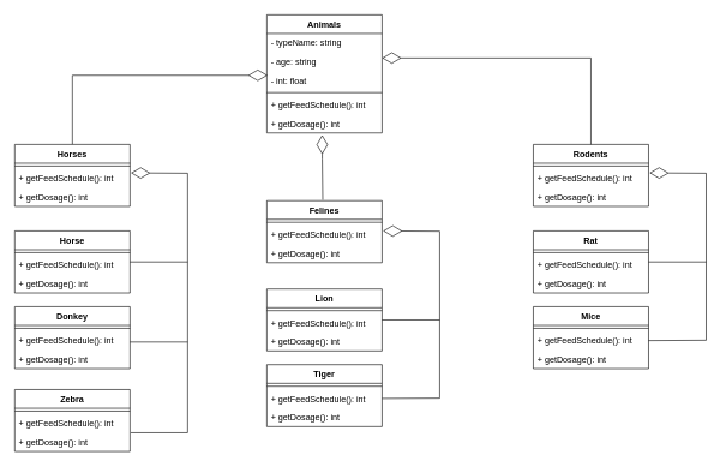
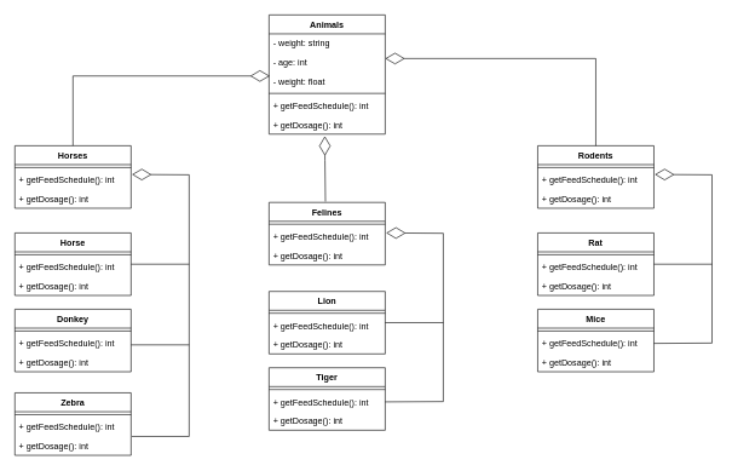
  <mxCell id="0" />
  <mxCell id="1" parent="0" />
  <mxCell id="2" value="Animals" style="swimlane;fontStyle=1;align=center;verticalAlign=top;childLayout=stackLayout;horizontal=1;startSize=26;horizontalStack=0;resizeParent=1;resizeParentMax=0;resizeLast=0;collapsible=1;marginBottom=0;" vertex="1" parent="1"><mxGeometry x="370" y="20" width="160" height="164" as="geometry" /></mxCell>
- <mxCell id="3" value="- typeName: string" style="text;strokeColor=none;fillColor=none;align=left;verticalAlign=top;spacingLeft=4;spacingRight=4;overflow=hidden;rotatable=0;points=[[0,0.5],[1,0.5]];portConstraint=eastwest;" vertex="1" parent="2"><mxGeometry y="26" width="160" height="26" as="geometry" /></mxCell>
- <mxCell id="4" value="- age: string" style="text;strokeColor=none;fillColor=none;align=left;verticalAlign=top;spacingLeft=4;spacingRight=4;overflow=hidden;rotatable=0;points=[[0,0.5],[1,0.5]];portConstraint=eastwest;" vertex="1" parent="2"><mxGeometry y="52" width="160" height="26" as="geometry" /></mxCell>
- <mxCell id="5" value="- int: float" style="text;strokeColor=none;fillColor=none;align=left;verticalAlign=top;spacingLeft=4;spacingRight=4;overflow=hidden;rotatable=0;points=[[0,0.5],[1,0.5]];portConstraint=eastwest;" vertex="1" parent="2"><mxGeometry y="78" width="160" height="26" as="geometry" /></mxCell>
+ <mxCell id="3" value="- weight: string" style="text;strokeColor=none;fillColor=none;align=left;verticalAlign=top;spacingLeft=4;spacingRight=4;overflow=hidden;rotatable=0;points=[[0,0.5],[1,0.5]];portConstraint=eastwest;" vertex="1" parent="2"><mxGeometry y="26" width="160" height="26" as="geometry" /></mxCell>
+ <mxCell id="4" value="- age: int" style="text;strokeColor=none;fillColor=none;align=left;verticalAlign=top;spacingLeft=4;spacingRight=4;overflow=hidden;rotatable=0;points=[[0,0.5],[1,0.5]];portConstraint=eastwest;" vertex="1" parent="2"><mxGeometry y="52" width="160" height="26" as="geometry" /></mxCell>
+ <mxCell id="5" value="- weight: float" style="text;strokeColor=none;fillColor=none;align=left;verticalAlign=top;spacingLeft=4;spacingRight=4;overflow=hidden;rotatable=0;points=[[0,0.5],[1,0.5]];portConstraint=eastwest;" vertex="1" parent="2"><mxGeometry y="78" width="160" height="26" as="geometry" /></mxCell>
  <mxCell id="6" value="" style="line;strokeWidth=1;fillColor=none;align=left;verticalAlign=middle;spacingTop=-1;spacingLeft=3;spacingRight=3;rotatable=0;labelPosition=right;points=[];portConstraint=eastwest;strokeColor=inherit;" vertex="1" parent="2"><mxGeometry y="104" width="160" height="8" as="geometry" /></mxCell>
  <mxCell id="7" value="+ getFeedSchedule(): int&#10;" style="text;strokeColor=none;fillColor=none;align=left;verticalAlign=top;spacingLeft=4;spacingRight=4;overflow=hidden;rotatable=0;points=[[0,0.5],[1,0.5]];portConstraint=eastwest;" vertex="1" parent="2"><mxGeometry y="112" width="160" height="26" as="geometry" /></mxCell>
  <mxCell id="8" value="+ getDosage(): int&#10;" style="text;strokeColor=none;fillColor=none;align=left;verticalAlign=top;spacingLeft=4;spacingRight=4;overflow=hidden;rotatable=0;points=[[0,0.5],[1,0.5]];portConstraint=eastwest;" vertex="1" parent="2"><mxGeometry y="138" width="160" height="26" as="geometry" /></mxCell>
  <mxCell id="9" value="" style="endArrow=diamondThin;endFill=0;endSize=24;html=1;rounded=0;exitX=0.5;exitY=0;exitDx=0;exitDy=0;entryX=0.006;entryY=1.231;entryDx=0;entryDy=0;entryPerimeter=0;" edge="1" parent="1" target="4"><mxGeometry width="160" relative="1" as="geometry"><mxPoint x="100" y="200" as="sourcePoint" /><mxPoint x="190" y="120" as="targetPoint" /><Array as="points"><mxPoint x="100" y="104" /></Array></mxGeometry></mxCell>
  <mxCell id="10" value="" style="endArrow=diamondThin;endFill=0;endSize=24;html=1;rounded=0;exitX=0.548;exitY=-0.094;exitDx=0;exitDy=0;entryX=0.48;entryY=1.108;entryDx=0;entryDy=0;entryPerimeter=0;exitPerimeter=0;" edge="1" parent="1" target="8"><mxGeometry width="160" relative="1" as="geometry"><mxPoint x="447.68" y="276.804" as="sourcePoint" /><mxPoint x="480.96" y="249.006" as="targetPoint" /><Array as="points"><mxPoint x="447" y="220" /></Array></mxGeometry></mxCell>
  <mxCell id="11" value="Horses" style="swimlane;fontStyle=1;align=center;verticalAlign=top;childLayout=stackLayout;horizontal=1;startSize=26;horizontalStack=0;resizeParent=1;resizeParentMax=0;resizeLast=0;collapsible=1;marginBottom=0;" vertex="1" parent="1"><mxGeometry x="20" y="200" width="160" height="86" as="geometry" /></mxCell>
  <mxCell id="12" value="" style="line;strokeWidth=1;fillColor=none;align=left;verticalAlign=middle;spacingTop=-1;spacingLeft=3;spacingRight=3;rotatable=0;labelPosition=right;points=[];portConstraint=eastwest;strokeColor=inherit;" vertex="1" parent="11"><mxGeometry y="26" width="160" height="8" as="geometry" /></mxCell>
  <mxCell id="13" value="+ getFeedSchedule(): int&#10;" style="text;strokeColor=none;fillColor=none;align=left;verticalAlign=top;spacingLeft=4;spacingRight=4;overflow=hidden;rotatable=0;points=[[0,0.5],[1,0.5]];portConstraint=eastwest;" vertex="1" parent="11"><mxGeometry y="34" width="160" height="26" as="geometry" /></mxCell>
  <mxCell id="14" value="+ getDosage(): int&#10;" style="text;strokeColor=none;fillColor=none;align=left;verticalAlign=top;spacingLeft=4;spacingRight=4;overflow=hidden;rotatable=0;points=[[0,0.5],[1,0.5]];portConstraint=eastwest;" vertex="1" parent="11"><mxGeometry y="60" width="160" height="26" as="geometry" /></mxCell>
  <mxCell id="15" value="Felines" style="swimlane;fontStyle=1;align=center;verticalAlign=top;childLayout=stackLayout;horizontal=1;startSize=26;horizontalStack=0;resizeParent=1;resizeParentMax=0;resizeLast=0;collapsible=1;marginBottom=0;" vertex="1" parent="1"><mxGeometry x="370" y="278" width="160" height="86" as="geometry" /></mxCell>
  <mxCell id="16" value="" style="line;strokeWidth=1;fillColor=none;align=left;verticalAlign=middle;spacingTop=-1;spacingLeft=3;spacingRight=3;rotatable=0;labelPosition=right;points=[];portConstraint=eastwest;strokeColor=inherit;" vertex="1" parent="15"><mxGeometry y="26" width="160" height="8" as="geometry" /></mxCell>
  <mxCell id="17" value="+ getFeedSchedule(): int&#10;" style="text;strokeColor=none;fillColor=none;align=left;verticalAlign=top;spacingLeft=4;spacingRight=4;overflow=hidden;rotatable=0;points=[[0,0.5],[1,0.5]];portConstraint=eastwest;" vertex="1" parent="15"><mxGeometry y="34" width="160" height="26" as="geometry" /></mxCell>
  <mxCell id="18" value="+ getDosage(): int&#10;" style="text;strokeColor=none;fillColor=none;align=left;verticalAlign=top;spacingLeft=4;spacingRight=4;overflow=hidden;rotatable=0;points=[[0,0.5],[1,0.5]];portConstraint=eastwest;" vertex="1" parent="15"><mxGeometry y="60" width="160" height="26" as="geometry" /></mxCell>
  <mxCell id="19" value="Rodents" style="swimlane;fontStyle=1;align=center;verticalAlign=top;childLayout=stackLayout;horizontal=1;startSize=26;horizontalStack=0;resizeParent=1;resizeParentMax=0;resizeLast=0;collapsible=1;marginBottom=0;" vertex="1" parent="1"><mxGeometry x="740" y="200" width="160" height="86" as="geometry" /></mxCell>
  <mxCell id="20" value="" style="line;strokeWidth=1;fillColor=none;align=left;verticalAlign=middle;spacingTop=-1;spacingLeft=3;spacingRight=3;rotatable=0;labelPosition=right;points=[];portConstraint=eastwest;strokeColor=inherit;" vertex="1" parent="19"><mxGeometry y="26" width="160" height="8" as="geometry" /></mxCell>
  <mxCell id="21" value="+ getFeedSchedule(): int&#10;" style="text;strokeColor=none;fillColor=none;align=left;verticalAlign=top;spacingLeft=4;spacingRight=4;overflow=hidden;rotatable=0;points=[[0,0.5],[1,0.5]];portConstraint=eastwest;" vertex="1" parent="19"><mxGeometry y="34" width="160" height="26" as="geometry" /></mxCell>
  <mxCell id="22" value="+ getDosage(): int&#10;" style="text;strokeColor=none;fillColor=none;align=left;verticalAlign=top;spacingLeft=4;spacingRight=4;overflow=hidden;rotatable=0;points=[[0,0.5],[1,0.5]];portConstraint=eastwest;" vertex="1" parent="19"><mxGeometry y="60" width="160" height="26" as="geometry" /></mxCell>
  <mxCell id="23" value="" style="endArrow=diamondThin;endFill=0;endSize=24;html=1;rounded=0;exitX=0.5;exitY=0;exitDx=0;exitDy=0;" edge="1" parent="1" source="19"><mxGeometry width="160" relative="1" as="geometry"><mxPoint x="660" y="176" as="sourcePoint" /><mxPoint x="530" y="80" as="targetPoint" /><Array as="points"><mxPoint x="820" y="80" /></Array></mxGeometry></mxCell>
  <mxCell id="24" value="Horse" style="swimlane;fontStyle=1;align=center;verticalAlign=top;childLayout=stackLayout;horizontal=1;startSize=26;horizontalStack=0;resizeParent=1;resizeParentMax=0;resizeLast=0;collapsible=1;marginBottom=0;" vertex="1" parent="1"><mxGeometry x="20" y="320" width="160" height="86" as="geometry" /></mxCell>
  <mxCell id="25" value="" style="line;strokeWidth=1;fillColor=none;align=left;verticalAlign=middle;spacingTop=-1;spacingLeft=3;spacingRight=3;rotatable=0;labelPosition=right;points=[];portConstraint=eastwest;strokeColor=inherit;" vertex="1" parent="24"><mxGeometry y="26" width="160" height="8" as="geometry" /></mxCell>
  <mxCell id="26" value="+ getFeedSchedule(): int&#10;" style="text;strokeColor=none;fillColor=none;align=left;verticalAlign=top;spacingLeft=4;spacingRight=4;overflow=hidden;rotatable=0;points=[[0,0.5],[1,0.5]];portConstraint=eastwest;" vertex="1" parent="24"><mxGeometry y="34" width="160" height="26" as="geometry" /></mxCell>
  <mxCell id="27" value="+ getDosage(): int&#10;" style="text;strokeColor=none;fillColor=none;align=left;verticalAlign=top;spacingLeft=4;spacingRight=4;overflow=hidden;rotatable=0;points=[[0,0.5],[1,0.5]];portConstraint=eastwest;" vertex="1" parent="24"><mxGeometry y="60" width="160" height="26" as="geometry" /></mxCell>
  <mxCell id="28" value="Donkey" style="swimlane;fontStyle=1;align=center;verticalAlign=top;childLayout=stackLayout;horizontal=1;startSize=26;horizontalStack=0;resizeParent=1;resizeParentMax=0;resizeLast=0;collapsible=1;marginBottom=0;" vertex="1" parent="1"><mxGeometry x="20" y="425" width="160" height="86" as="geometry" /></mxCell>
  <mxCell id="29" value="" style="line;strokeWidth=1;fillColor=none;align=left;verticalAlign=middle;spacingTop=-1;spacingLeft=3;spacingRight=3;rotatable=0;labelPosition=right;points=[];portConstraint=eastwest;strokeColor=inherit;" vertex="1" parent="28"><mxGeometry y="26" width="160" height="8" as="geometry" /></mxCell>
  <mxCell id="30" value="+ getFeedSchedule(): int&#10;" style="text;strokeColor=none;fillColor=none;align=left;verticalAlign=top;spacingLeft=4;spacingRight=4;overflow=hidden;rotatable=0;points=[[0,0.5],[1,0.5]];portConstraint=eastwest;" vertex="1" parent="28"><mxGeometry y="34" width="160" height="26" as="geometry" /></mxCell>
  <mxCell id="31" value="+ getDosage(): int&#10;" style="text;strokeColor=none;fillColor=none;align=left;verticalAlign=top;spacingLeft=4;spacingRight=4;overflow=hidden;rotatable=0;points=[[0,0.5],[1,0.5]];portConstraint=eastwest;" vertex="1" parent="28"><mxGeometry y="60" width="160" height="26" as="geometry" /></mxCell>
  <mxCell id="32" value="Zebra" style="swimlane;fontStyle=1;align=center;verticalAlign=top;childLayout=stackLayout;horizontal=1;startSize=26;horizontalStack=0;resizeParent=1;resizeParentMax=0;resizeLast=0;collapsible=1;marginBottom=0;" vertex="1" parent="1"><mxGeometry x="20" y="540" width="160" height="86" as="geometry" /></mxCell>
  <mxCell id="33" value="" style="line;strokeWidth=1;fillColor=none;align=left;verticalAlign=middle;spacingTop=-1;spacingLeft=3;spacingRight=3;rotatable=0;labelPosition=right;points=[];portConstraint=eastwest;strokeColor=inherit;" vertex="1" parent="32"><mxGeometry y="26" width="160" height="8" as="geometry" /></mxCell>
  <mxCell id="34" value="+ getFeedSchedule(): int&#10;" style="text;strokeColor=none;fillColor=none;align=left;verticalAlign=top;spacingLeft=4;spacingRight=4;overflow=hidden;rotatable=0;points=[[0,0.5],[1,0.5]];portConstraint=eastwest;" vertex="1" parent="32"><mxGeometry y="34" width="160" height="26" as="geometry" /></mxCell>
  <mxCell id="35" value="+ getDosage(): int&#10;" style="text;strokeColor=none;fillColor=none;align=left;verticalAlign=top;spacingLeft=4;spacingRight=4;overflow=hidden;rotatable=0;points=[[0,0.5],[1,0.5]];portConstraint=eastwest;" vertex="1" parent="32"><mxGeometry y="60" width="160" height="26" as="geometry" /></mxCell>
  <mxCell id="36" value="" style="endArrow=diamondThin;endFill=0;endSize=24;html=1;rounded=0;entryX=1.008;entryY=0.213;entryDx=0;entryDy=0;entryPerimeter=0;" edge="1" parent="1" target="13"><mxGeometry width="160" relative="1" as="geometry"><mxPoint x="181" y="600" as="sourcePoint" /><mxPoint x="456.8" y="196.808" as="targetPoint" /><Array as="points"><mxPoint x="260" y="600" /><mxPoint x="260" y="240" /></Array></mxGeometry></mxCell>
  <mxCell id="37" value="" style="line;strokeWidth=1;fillColor=none;align=left;verticalAlign=middle;spacingTop=-1;spacingLeft=3;spacingRight=3;rotatable=0;labelPosition=right;points=[];portConstraint=eastwest;strokeColor=inherit;" vertex="1" parent="1"><mxGeometry x="180" y="470" width="80" height="8" as="geometry" /></mxCell>
  <mxCell id="38" value="" style="line;strokeWidth=1;fillColor=none;align=left;verticalAlign=middle;spacingTop=-1;spacingLeft=3;spacingRight=3;rotatable=0;labelPosition=right;points=[];portConstraint=eastwest;strokeColor=inherit;" vertex="1" parent="1"><mxGeometry x="180" y="359" width="80" height="8" as="geometry" /></mxCell>
  <mxCell id="39" value="Lion" style="swimlane;fontStyle=1;align=center;verticalAlign=top;childLayout=stackLayout;horizontal=1;startSize=26;horizontalStack=0;resizeParent=1;resizeParentMax=0;resizeLast=0;collapsible=1;marginBottom=0;" vertex="1" parent="1"><mxGeometry x="370" y="400.46" width="160" height="86" as="geometry" /></mxCell>
  <mxCell id="40" value="" style="line;strokeWidth=1;fillColor=none;align=left;verticalAlign=middle;spacingTop=-1;spacingLeft=3;spacingRight=3;rotatable=0;labelPosition=right;points=[];portConstraint=eastwest;strokeColor=inherit;" vertex="1" parent="39"><mxGeometry y="26" width="160" height="8" as="geometry" /></mxCell>
  <mxCell id="41" value="+ getFeedSchedule(): int&#10;" style="text;strokeColor=none;fillColor=none;align=left;verticalAlign=top;spacingLeft=4;spacingRight=4;overflow=hidden;rotatable=0;points=[[0,0.5],[1,0.5]];portConstraint=eastwest;" vertex="1" parent="39"><mxGeometry y="34" width="160" height="26" as="geometry" /></mxCell>
  <mxCell id="42" value="+ getDosage(): int&#10;" style="text;strokeColor=none;fillColor=none;align=left;verticalAlign=top;spacingLeft=4;spacingRight=4;overflow=hidden;rotatable=0;points=[[0,0.5],[1,0.5]];portConstraint=eastwest;" vertex="1" parent="39"><mxGeometry y="60" width="160" height="26" as="geometry" /></mxCell>
  <mxCell id="43" value="Tiger" style="swimlane;fontStyle=1;align=center;verticalAlign=top;childLayout=stackLayout;horizontal=1;startSize=26;horizontalStack=0;resizeParent=1;resizeParentMax=0;resizeLast=0;collapsible=1;marginBottom=0;" vertex="1" parent="1"><mxGeometry x="370" y="505.46" width="160" height="86" as="geometry" /></mxCell>
  <mxCell id="44" value="" style="line;strokeWidth=1;fillColor=none;align=left;verticalAlign=middle;spacingTop=-1;spacingLeft=3;spacingRight=3;rotatable=0;labelPosition=right;points=[];portConstraint=eastwest;strokeColor=inherit;" vertex="1" parent="43"><mxGeometry y="26" width="160" height="8" as="geometry" /></mxCell>
  <mxCell id="45" value="+ getFeedSchedule(): int&#10;" style="text;strokeColor=none;fillColor=none;align=left;verticalAlign=top;spacingLeft=4;spacingRight=4;overflow=hidden;rotatable=0;points=[[0,0.5],[1,0.5]];portConstraint=eastwest;" vertex="1" parent="43"><mxGeometry y="34" width="160" height="26" as="geometry" /></mxCell>
  <mxCell id="46" value="+ getDosage(): int&#10;" style="text;strokeColor=none;fillColor=none;align=left;verticalAlign=top;spacingLeft=4;spacingRight=4;overflow=hidden;rotatable=0;points=[[0,0.5],[1,0.5]];portConstraint=eastwest;" vertex="1" parent="43"><mxGeometry y="60" width="160" height="26" as="geometry" /></mxCell>
  <mxCell id="47" value="" style="endArrow=diamondThin;endFill=0;endSize=24;html=1;rounded=0;entryX=1.008;entryY=0.213;entryDx=0;entryDy=0;entryPerimeter=0;exitX=1;exitY=0.5;exitDx=0;exitDy=0;" edge="1" parent="1" source="45"><mxGeometry width="160" relative="1" as="geometry"><mxPoint x="531" y="680.46" as="sourcePoint" /><mxPoint x="531.28" y="319.998" as="targetPoint" /><Array as="points"><mxPoint x="610" y="552" /><mxPoint x="610" y="320.46" /></Array></mxGeometry></mxCell>
  <mxCell id="48" value="" style="line;strokeWidth=1;fillColor=none;align=left;verticalAlign=middle;spacingTop=-1;spacingLeft=3;spacingRight=3;rotatable=0;labelPosition=right;points=[];portConstraint=eastwest;strokeColor=inherit;" vertex="1" parent="1"><mxGeometry x="530" y="439.46" width="80" height="8" as="geometry" /></mxCell>
  <mxCell id="49" value="Rat" style="swimlane;fontStyle=1;align=center;verticalAlign=top;childLayout=stackLayout;horizontal=1;startSize=26;horizontalStack=0;resizeParent=1;resizeParentMax=0;resizeLast=0;collapsible=1;marginBottom=0;" vertex="1" parent="1"><mxGeometry x="740" y="320" width="160" height="86" as="geometry" /></mxCell>
  <mxCell id="50" value="" style="line;strokeWidth=1;fillColor=none;align=left;verticalAlign=middle;spacingTop=-1;spacingLeft=3;spacingRight=3;rotatable=0;labelPosition=right;points=[];portConstraint=eastwest;strokeColor=inherit;" vertex="1" parent="49"><mxGeometry y="26" width="160" height="8" as="geometry" /></mxCell>
  <mxCell id="51" value="+ getFeedSchedule(): int&#10;" style="text;strokeColor=none;fillColor=none;align=left;verticalAlign=top;spacingLeft=4;spacingRight=4;overflow=hidden;rotatable=0;points=[[0,0.5],[1,0.5]];portConstraint=eastwest;" vertex="1" parent="49"><mxGeometry y="34" width="160" height="26" as="geometry" /></mxCell>
  <mxCell id="52" value="+ getDosage(): int&#10;" style="text;strokeColor=none;fillColor=none;align=left;verticalAlign=top;spacingLeft=4;spacingRight=4;overflow=hidden;rotatable=0;points=[[0,0.5],[1,0.5]];portConstraint=eastwest;" vertex="1" parent="49"><mxGeometry y="60" width="160" height="26" as="geometry" /></mxCell>
  <mxCell id="53" value="Mice" style="swimlane;fontStyle=1;align=center;verticalAlign=top;childLayout=stackLayout;horizontal=1;startSize=26;horizontalStack=0;resizeParent=1;resizeParentMax=0;resizeLast=0;collapsible=1;marginBottom=0;" vertex="1" parent="1"><mxGeometry x="740" y="425" width="160" height="86" as="geometry" /></mxCell>
  <mxCell id="54" value="" style="line;strokeWidth=1;fillColor=none;align=left;verticalAlign=middle;spacingTop=-1;spacingLeft=3;spacingRight=3;rotatable=0;labelPosition=right;points=[];portConstraint=eastwest;strokeColor=inherit;" vertex="1" parent="53"><mxGeometry y="26" width="160" height="8" as="geometry" /></mxCell>
  <mxCell id="55" value="+ getFeedSchedule(): int&#10;" style="text;strokeColor=none;fillColor=none;align=left;verticalAlign=top;spacingLeft=4;spacingRight=4;overflow=hidden;rotatable=0;points=[[0,0.5],[1,0.5]];portConstraint=eastwest;" vertex="1" parent="53"><mxGeometry y="34" width="160" height="26" as="geometry" /></mxCell>
  <mxCell id="56" value="+ getDosage(): int&#10;" style="text;strokeColor=none;fillColor=none;align=left;verticalAlign=top;spacingLeft=4;spacingRight=4;overflow=hidden;rotatable=0;points=[[0,0.5],[1,0.5]];portConstraint=eastwest;" vertex="1" parent="53"><mxGeometry y="60" width="160" height="26" as="geometry" /></mxCell>
  <mxCell id="57" value="" style="endArrow=diamondThin;endFill=0;endSize=24;html=1;rounded=0;entryX=1.008;entryY=0.213;entryDx=0;entryDy=0;entryPerimeter=0;exitX=1;exitY=0.5;exitDx=0;exitDy=0;" edge="1" parent="1" source="55"><mxGeometry width="160" relative="1" as="geometry"><mxPoint x="901" y="600" as="sourcePoint" /><mxPoint x="901.28" y="239.538" as="targetPoint" /><Array as="points"><mxPoint x="980" y="471.54" /><mxPoint x="980" y="240" /></Array></mxGeometry></mxCell>
  <mxCell id="58" value="" style="line;strokeWidth=1;fillColor=none;align=left;verticalAlign=middle;spacingTop=-1;spacingLeft=3;spacingRight=3;rotatable=0;labelPosition=right;points=[];portConstraint=eastwest;strokeColor=inherit;" vertex="1" parent="1"><mxGeometry x="900" y="359" width="80" height="8" as="geometry" /></mxCell>
